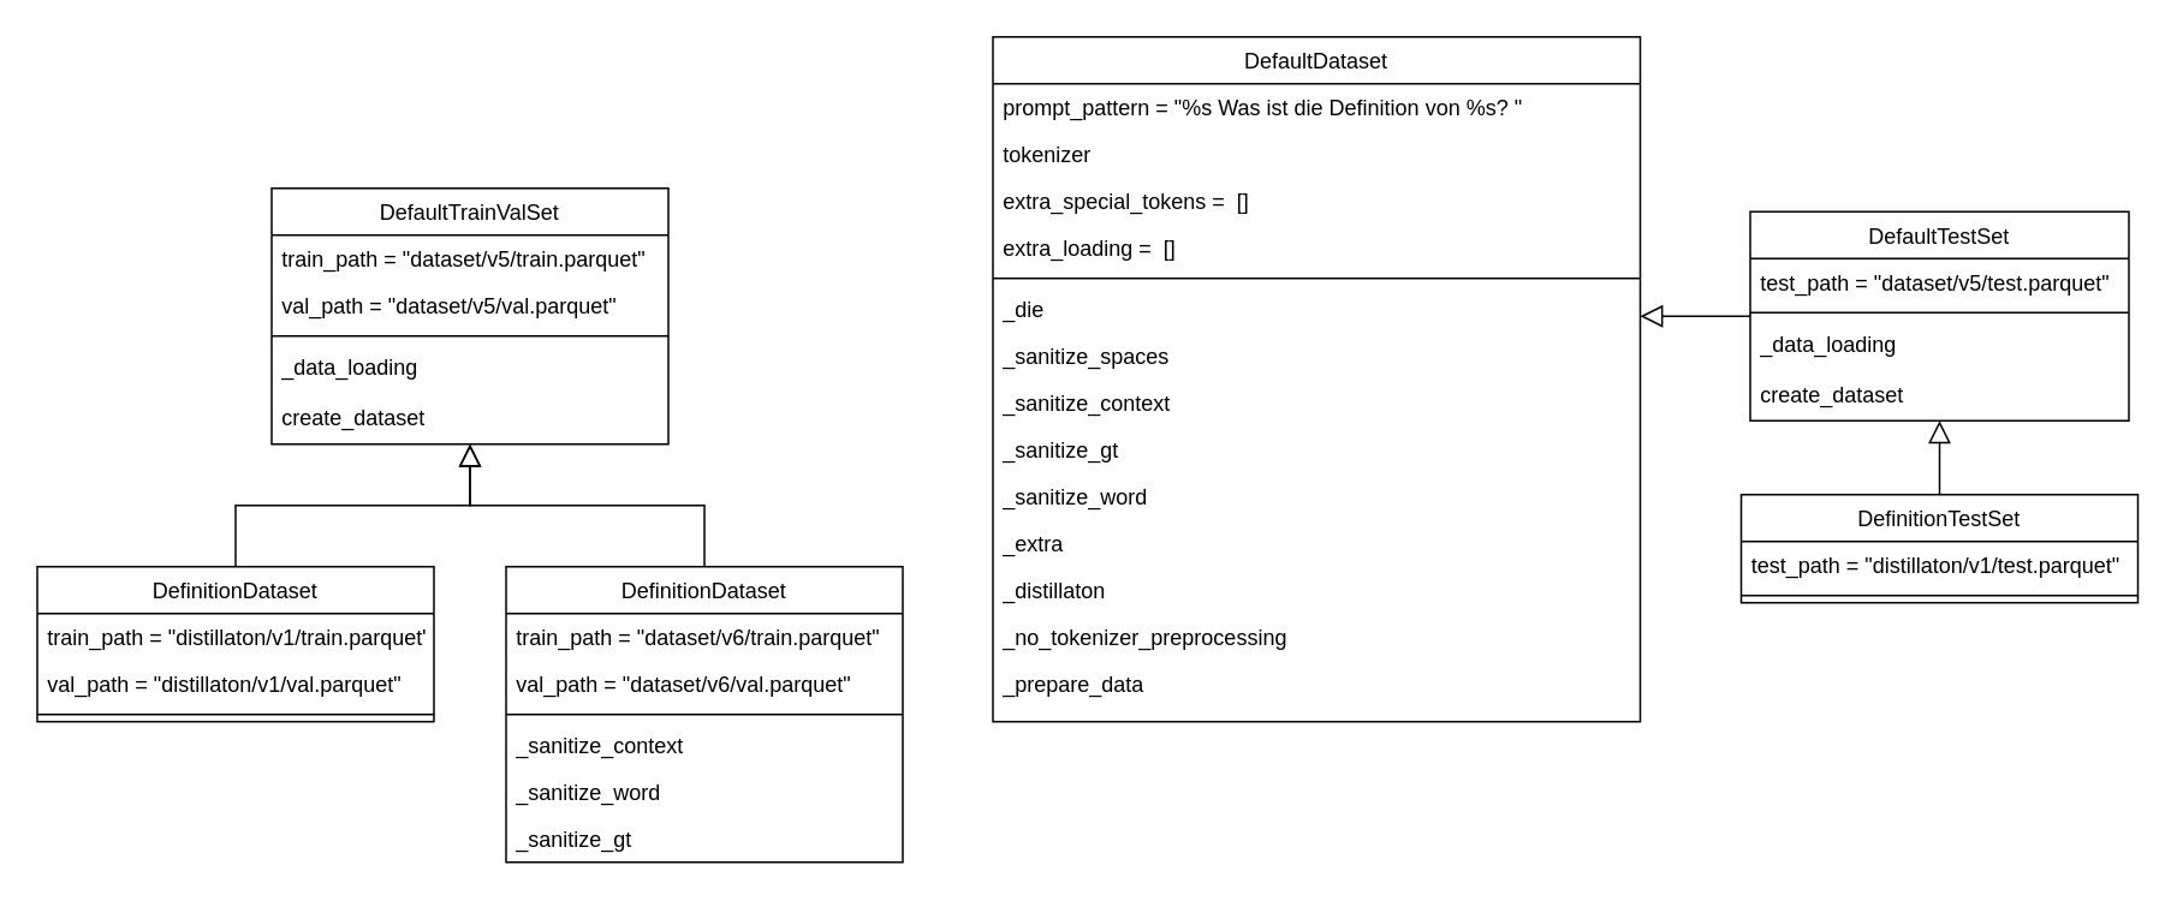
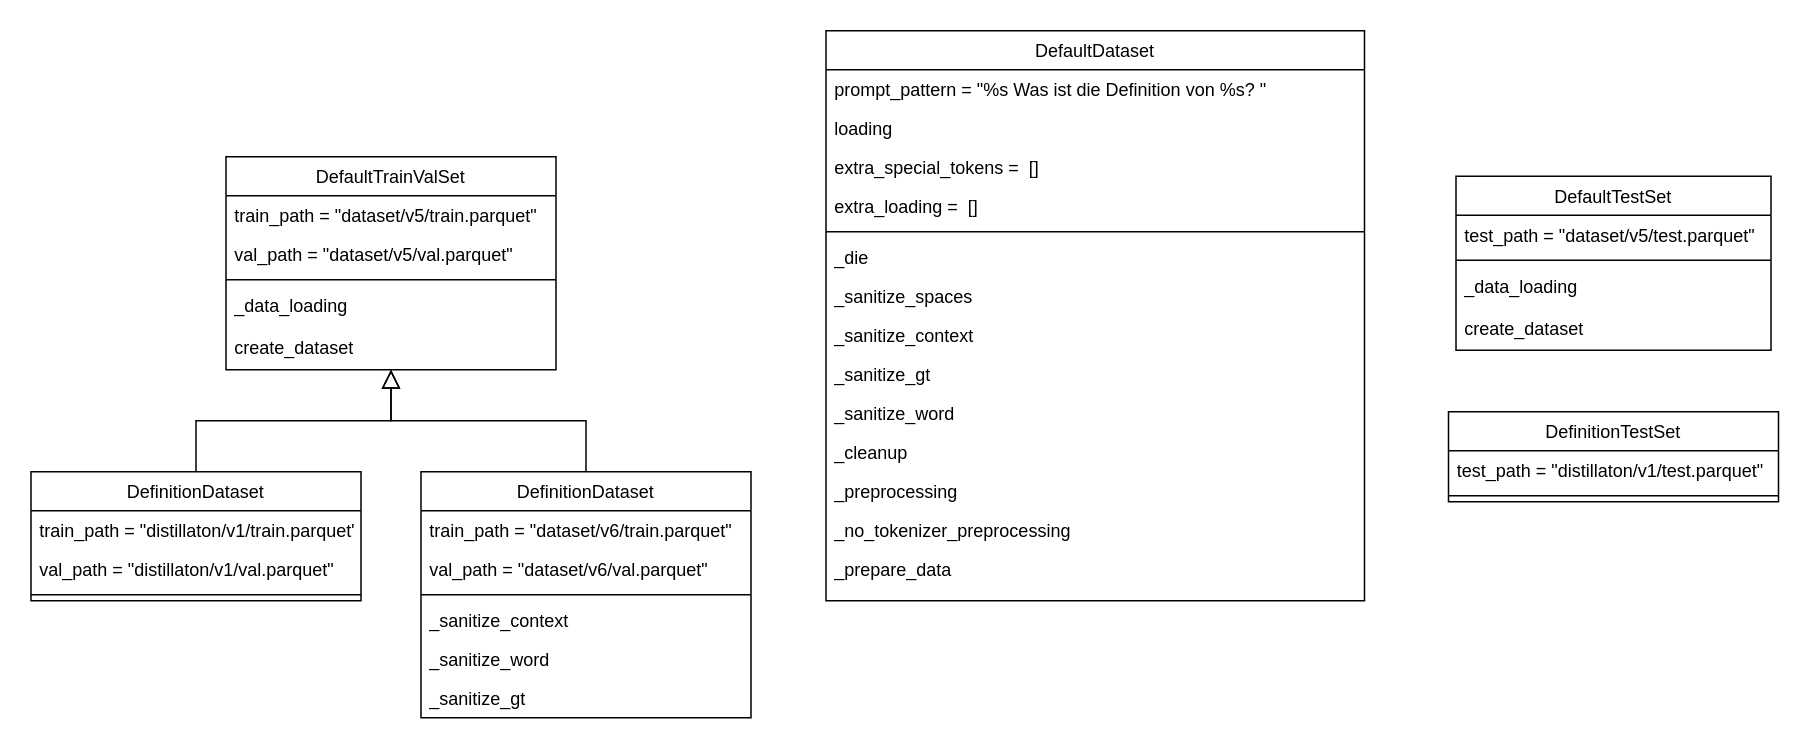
  <mxCell id="0" />
  <mxCell id="1" parent="0" />
  <mxCell id="2" value="DefaultDataset" style="swimlane;fontStyle=0;align=center;verticalAlign=top;childLayout=stackLayout;horizontal=1;startSize=26;horizontalStack=0;resizeParent=1;resizeLast=0;collapsible=1;marginBottom=0;rounded=0;shadow=0;strokeWidth=1;" vertex="1" parent="1"><mxGeometry x="550" y="20" width="359" height="380" as="geometry"><mxRectangle x="230" y="140" width="160" height="26" as="alternateBounds" /></mxGeometry></mxCell>
  <mxCell id="3" value="prompt_pattern = &quot;%s Was ist die Definition von %s? &quot;" style="text;align=left;verticalAlign=top;spacingLeft=4;spacingRight=4;overflow=hidden;rotatable=0;points=[[0,0.5],[1,0.5]];portConstraint=eastwest;" vertex="1" parent="2"><mxGeometry y="26" width="359" height="26" as="geometry" /></mxCell>
- <mxCell id="4" value="tokenizer" style="text;align=left;verticalAlign=top;spacingLeft=4;spacingRight=4;overflow=hidden;rotatable=0;points=[[0,0.5],[1,0.5]];portConstraint=eastwest;" vertex="1" parent="2"><mxGeometry y="52" width="359" height="26" as="geometry" /></mxCell>
+ <mxCell id="4" value="loading" style="text;align=left;verticalAlign=top;spacingLeft=4;spacingRight=4;overflow=hidden;rotatable=0;points=[[0,0.5],[1,0.5]];portConstraint=eastwest;" vertex="1" parent="2"><mxGeometry y="52" width="359" height="26" as="geometry" /></mxCell>
  <mxCell id="5" value="extra_special_tokens =  []" style="text;align=left;verticalAlign=top;spacingLeft=4;spacingRight=4;overflow=hidden;rotatable=0;points=[[0,0.5],[1,0.5]];portConstraint=eastwest;" vertex="1" parent="2"><mxGeometry y="78" width="359" height="26" as="geometry" /></mxCell>
  <mxCell id="6" value="extra_loading =  []" style="text;align=left;verticalAlign=top;spacingLeft=4;spacingRight=4;overflow=hidden;rotatable=0;points=[[0,0.5],[1,0.5]];portConstraint=eastwest;" vertex="1" parent="2"><mxGeometry y="104" width="359" height="26" as="geometry" /></mxCell>
  <mxCell id="7" value="" style="line;html=1;strokeWidth=1;align=left;verticalAlign=middle;spacingTop=-1;spacingLeft=3;spacingRight=3;rotatable=0;labelPosition=right;points=[];portConstraint=eastwest;" vertex="1" parent="2"><mxGeometry y="130" width="359" height="8" as="geometry" /></mxCell>
  <mxCell id="8" value="_die" style="text;align=left;verticalAlign=top;spacingLeft=4;spacingRight=4;overflow=hidden;rotatable=0;points=[[0,0.5],[1,0.5]];portConstraint=eastwest;" vertex="1" parent="2"><mxGeometry y="138" width="359" height="26" as="geometry" /></mxCell>
  <mxCell id="9" value="_sanitize_spaces" style="text;align=left;verticalAlign=top;spacingLeft=4;spacingRight=4;overflow=hidden;rotatable=0;points=[[0,0.5],[1,0.5]];portConstraint=eastwest;" vertex="1" parent="2"><mxGeometry y="164" width="359" height="26" as="geometry" /></mxCell>
  <mxCell id="10" value="_sanitize_context" style="text;align=left;verticalAlign=top;spacingLeft=4;spacingRight=4;overflow=hidden;rotatable=0;points=[[0,0.5],[1,0.5]];portConstraint=eastwest;" vertex="1" parent="2"><mxGeometry y="190" width="359" height="26" as="geometry" /></mxCell>
  <mxCell id="11" value="_sanitize_gt" style="text;align=left;verticalAlign=top;spacingLeft=4;spacingRight=4;overflow=hidden;rotatable=0;points=[[0,0.5],[1,0.5]];portConstraint=eastwest;" vertex="1" parent="2"><mxGeometry y="216" width="359" height="26" as="geometry" /></mxCell>
  <mxCell id="12" value="_sanitize_word" style="text;align=left;verticalAlign=top;spacingLeft=4;spacingRight=4;overflow=hidden;rotatable=0;points=[[0,0.5],[1,0.5]];portConstraint=eastwest;" vertex="1" parent="2"><mxGeometry y="242" width="359" height="26" as="geometry" /></mxCell>
- <mxCell id="13" value="_extra" style="text;align=left;verticalAlign=top;spacingLeft=4;spacingRight=4;overflow=hidden;rotatable=0;points=[[0,0.5],[1,0.5]];portConstraint=eastwest;" vertex="1" parent="2"><mxGeometry y="268" width="359" height="26" as="geometry" /></mxCell>
- <mxCell id="14" value="_distillaton" style="text;align=left;verticalAlign=top;spacingLeft=4;spacingRight=4;overflow=hidden;rotatable=0;points=[[0,0.5],[1,0.5]];portConstraint=eastwest;" vertex="1" parent="2"><mxGeometry y="294" width="359" height="26" as="geometry" /></mxCell>
+ <mxCell id="13" value="_cleanup" style="text;align=left;verticalAlign=top;spacingLeft=4;spacingRight=4;overflow=hidden;rotatable=0;points=[[0,0.5],[1,0.5]];portConstraint=eastwest;" vertex="1" parent="2"><mxGeometry y="268" width="359" height="26" as="geometry" /></mxCell>
+ <mxCell id="14" value="_preprocessing" style="text;align=left;verticalAlign=top;spacingLeft=4;spacingRight=4;overflow=hidden;rotatable=0;points=[[0,0.5],[1,0.5]];portConstraint=eastwest;" vertex="1" parent="2"><mxGeometry y="294" width="359" height="26" as="geometry" /></mxCell>
  <mxCell id="15" value="_no_tokenizer_preprocessing" style="text;align=left;verticalAlign=top;spacingLeft=4;spacingRight=4;overflow=hidden;rotatable=0;points=[[0,0.5],[1,0.5]];portConstraint=eastwest;" vertex="1" parent="2"><mxGeometry y="320" width="359" height="26" as="geometry" /></mxCell>
  <mxCell id="16" value="_prepare_data" style="text;align=left;verticalAlign=top;spacingLeft=4;spacingRight=4;overflow=hidden;rotatable=0;points=[[0,0.5],[1,0.5]];portConstraint=eastwest;" vertex="1" parent="2"><mxGeometry y="346" width="359" height="26" as="geometry" /></mxCell>
  <mxCell id="17" value="DefaultTrainValSet" style="swimlane;fontStyle=0;align=center;verticalAlign=top;childLayout=stackLayout;horizontal=1;startSize=26;horizontalStack=0;resizeParent=1;resizeLast=0;collapsible=1;marginBottom=0;rounded=0;shadow=0;strokeWidth=1;" vertex="1" parent="1"><mxGeometry x="150" y="104" width="220" height="142" as="geometry"><mxRectangle x="130" y="380" width="160" height="26" as="alternateBounds" /></mxGeometry></mxCell>
  <mxCell id="18" value="train_path = &quot;dataset/v5/train.parquet&quot;&#10;" style="text;align=left;verticalAlign=top;spacingLeft=4;spacingRight=4;overflow=hidden;rotatable=0;points=[[0,0.5],[1,0.5]];portConstraint=eastwest;" vertex="1" parent="17"><mxGeometry y="26" width="220" height="26" as="geometry" /></mxCell>
  <mxCell id="19" value="val_path = &quot;dataset/v5/val.parquet&quot;" style="text;align=left;verticalAlign=top;spacingLeft=4;spacingRight=4;overflow=hidden;rotatable=0;points=[[0,0.5],[1,0.5]];portConstraint=eastwest;" vertex="1" parent="17"><mxGeometry y="52" width="220" height="26" as="geometry" /></mxCell>
  <mxCell id="20" value="" style="line;html=1;strokeWidth=1;align=left;verticalAlign=middle;spacingTop=-1;spacingLeft=3;spacingRight=3;rotatable=0;labelPosition=right;points=[];portConstraint=eastwest;" vertex="1" parent="17"><mxGeometry y="78" width="220" height="8" as="geometry" /></mxCell>
  <mxCell id="21" value="_data_loading" style="text;align=left;verticalAlign=top;spacingLeft=4;spacingRight=4;overflow=hidden;rotatable=0;points=[[0,0.5],[1,0.5]];portConstraint=eastwest;" vertex="1" parent="17"><mxGeometry y="86" width="220" height="28" as="geometry" /></mxCell>
  <mxCell id="22" value="create_dataset" style="text;align=left;verticalAlign=top;spacingLeft=4;spacingRight=4;overflow=hidden;rotatable=0;points=[[0,0.5],[1,0.5]];portConstraint=eastwest;" vertex="1" parent="17"><mxGeometry y="114" width="220" height="28" as="geometry" /></mxCell>
  <mxCell id="23" value="DefaultTestSet" style="swimlane;fontStyle=0;align=center;verticalAlign=top;childLayout=stackLayout;horizontal=1;startSize=26;horizontalStack=0;resizeParent=1;resizeLast=0;collapsible=1;marginBottom=0;rounded=0;shadow=0;strokeWidth=1;" vertex="1" parent="1"><mxGeometry x="970" y="117" width="210" height="116" as="geometry"><mxRectangle x="340" y="380" width="170" height="26" as="alternateBounds" /></mxGeometry></mxCell>
  <mxCell id="24" value="test_path = &quot;dataset/v5/test.parquet&quot;" style="text;align=left;verticalAlign=top;spacingLeft=4;spacingRight=4;overflow=hidden;rotatable=0;points=[[0,0.5],[1,0.5]];portConstraint=eastwest;" vertex="1" parent="23"><mxGeometry y="26" width="210" height="26" as="geometry" /></mxCell>
  <mxCell id="25" value="" style="line;html=1;strokeWidth=1;align=left;verticalAlign=middle;spacingTop=-1;spacingLeft=3;spacingRight=3;rotatable=0;labelPosition=right;points=[];portConstraint=eastwest;" vertex="1" parent="23"><mxGeometry y="52" width="210" height="8" as="geometry" /></mxCell>
  <mxCell id="26" value="_data_loading" style="text;align=left;verticalAlign=top;spacingLeft=4;spacingRight=4;overflow=hidden;rotatable=0;points=[[0,0.5],[1,0.5]];portConstraint=eastwest;" vertex="1" parent="23"><mxGeometry y="60" width="210" height="28" as="geometry" /></mxCell>
  <mxCell id="27" value="create_dataset" style="text;align=left;verticalAlign=top;spacingLeft=4;spacingRight=4;overflow=hidden;rotatable=0;points=[[0,0.5],[1,0.5]];portConstraint=eastwest;" vertex="1" parent="23"><mxGeometry y="88" width="210" height="28" as="geometry" /></mxCell>
- <mxCell id="28" value="" style="endArrow=block;endSize=10;endFill=0;shadow=0;strokeWidth=1;rounded=0;curved=0;edgeStyle=elbowEdgeStyle;elbow=vertical;" edge="1" parent="1" source="23" target="2"><mxGeometry width="160" relative="1" as="geometry"><mxPoint x="611" y="669" as="sourcePoint" /><mxPoint x="711" y="567" as="targetPoint" /></mxGeometry></mxCell>
- <mxCell id="29" style="edgeStyle=elbowEdgeStyle;rounded=0;orthogonalLoop=1;jettySize=auto;html=1;endArrow=block;endFill=0;elbow=vertical;startSize=6;endSize=10;" edge="1" parent="1" source="30" target="23"><mxGeometry relative="1" as="geometry" /></mxCell>
  <mxCell id="30" value="DefinitionTestSet" style="swimlane;fontStyle=0;align=center;verticalAlign=top;childLayout=stackLayout;horizontal=1;startSize=26;horizontalStack=0;resizeParent=1;resizeLast=0;collapsible=1;marginBottom=0;rounded=0;shadow=0;strokeWidth=1;" vertex="1" parent="1"><mxGeometry x="965" y="274" width="220" height="60" as="geometry"><mxRectangle x="591" y="352" width="160" height="26" as="alternateBounds" /></mxGeometry></mxCell>
  <mxCell id="31" value="test_path = &quot;distillaton/v1/test.parquet&quot;" style="text;align=left;verticalAlign=top;spacingLeft=4;spacingRight=4;overflow=hidden;rotatable=0;points=[[0,0.5],[1,0.5]];portConstraint=eastwest;" vertex="1" parent="30"><mxGeometry y="26" width="220" height="26" as="geometry" /></mxCell>
  <mxCell id="32" value="" style="line;html=1;strokeWidth=1;align=left;verticalAlign=middle;spacingTop=-1;spacingLeft=3;spacingRight=3;rotatable=0;labelPosition=right;points=[];portConstraint=eastwest;" vertex="1" parent="30"><mxGeometry y="52" width="220" height="8" as="geometry" /></mxCell>
  <mxCell id="33" style="edgeStyle=orthogonalEdgeStyle;rounded=0;orthogonalLoop=1;jettySize=auto;html=1;endArrow=block;endFill=0;endSize=10;" edge="1" parent="1" source="34" target="17"><mxGeometry relative="1" as="geometry" /></mxCell>
  <mxCell id="34" value="DefinitionDataset" style="swimlane;fontStyle=0;align=center;verticalAlign=top;childLayout=stackLayout;horizontal=1;startSize=26;horizontalStack=0;resizeParent=1;resizeLast=0;collapsible=1;marginBottom=0;rounded=0;shadow=0;strokeWidth=1;" vertex="1" parent="1"><mxGeometry x="20" y="314" width="220" height="86" as="geometry"><mxRectangle x="80" y="410" width="160" height="26" as="alternateBounds" /></mxGeometry></mxCell>
  <mxCell id="35" value="train_path = &quot;distillaton/v1/train.parquet&quot;&#10;" style="text;align=left;verticalAlign=top;spacingLeft=4;spacingRight=4;overflow=hidden;rotatable=0;points=[[0,0.5],[1,0.5]];portConstraint=eastwest;" vertex="1" parent="34"><mxGeometry y="26" width="220" height="26" as="geometry" /></mxCell>
  <mxCell id="36" value="val_path = &quot;distillaton/v1/val.parquet&quot;&#10;" style="text;align=left;verticalAlign=top;spacingLeft=4;spacingRight=4;overflow=hidden;rotatable=0;points=[[0,0.5],[1,0.5]];portConstraint=eastwest;" vertex="1" parent="34"><mxGeometry y="52" width="220" height="26" as="geometry" /></mxCell>
  <mxCell id="37" value="" style="line;html=1;strokeWidth=1;align=left;verticalAlign=middle;spacingTop=-1;spacingLeft=3;spacingRight=3;rotatable=0;labelPosition=right;points=[];portConstraint=eastwest;" vertex="1" parent="34"><mxGeometry y="78" width="220" height="8" as="geometry" /></mxCell>
  <mxCell id="38" style="edgeStyle=orthogonalEdgeStyle;rounded=0;orthogonalLoop=1;jettySize=auto;html=1;endArrow=block;endFill=0;endSize=10;" edge="1" parent="1" source="39" target="17"><mxGeometry relative="1" as="geometry" /></mxCell>
  <mxCell id="39" value="DefinitionDataset" style="swimlane;fontStyle=0;align=center;verticalAlign=top;childLayout=stackLayout;horizontal=1;startSize=26;horizontalStack=0;resizeParent=1;resizeLast=0;collapsible=1;marginBottom=0;rounded=0;shadow=0;strokeWidth=1;" vertex="1" parent="1"><mxGeometry x="280" y="314" width="220" height="164" as="geometry"><mxRectangle x="290" y="410" width="160" height="26" as="alternateBounds" /></mxGeometry></mxCell>
  <mxCell id="40" value="train_path = &quot;dataset/v6/train.parquet&quot;&#10;" style="text;align=left;verticalAlign=top;spacingLeft=4;spacingRight=4;overflow=hidden;rotatable=0;points=[[0,0.5],[1,0.5]];portConstraint=eastwest;" vertex="1" parent="39"><mxGeometry y="26" width="220" height="26" as="geometry" /></mxCell>
  <mxCell id="41" value="val_path = &quot;dataset/v6/val.parquet&quot;&#10;" style="text;align=left;verticalAlign=top;spacingLeft=4;spacingRight=4;overflow=hidden;rotatable=0;points=[[0,0.5],[1,0.5]];portConstraint=eastwest;" vertex="1" parent="39"><mxGeometry y="52" width="220" height="26" as="geometry" /></mxCell>
  <mxCell id="42" value="" style="line;html=1;strokeWidth=1;align=left;verticalAlign=middle;spacingTop=-1;spacingLeft=3;spacingRight=3;rotatable=0;labelPosition=right;points=[];portConstraint=eastwest;" vertex="1" parent="39"><mxGeometry y="78" width="220" height="8" as="geometry" /></mxCell>
  <mxCell id="43" value="_sanitize_context" style="text;align=left;verticalAlign=top;spacingLeft=4;spacingRight=4;overflow=hidden;rotatable=0;points=[[0,0.5],[1,0.5]];portConstraint=eastwest;" vertex="1" parent="39"><mxGeometry y="86" width="220" height="26" as="geometry" /></mxCell>
  <mxCell id="44" value="_sanitize_word" style="text;align=left;verticalAlign=top;spacingLeft=4;spacingRight=4;overflow=hidden;rotatable=0;points=[[0,0.5],[1,0.5]];portConstraint=eastwest;" vertex="1" parent="39"><mxGeometry y="112" width="220" height="26" as="geometry" /></mxCell>
  <mxCell id="45" value="_sanitize_gt" style="text;align=left;verticalAlign=top;spacingLeft=4;spacingRight=4;overflow=hidden;rotatable=0;points=[[0,0.5],[1,0.5]];portConstraint=eastwest;" vertex="1" parent="39"><mxGeometry y="138" width="220" height="26" as="geometry" /></mxCell>
